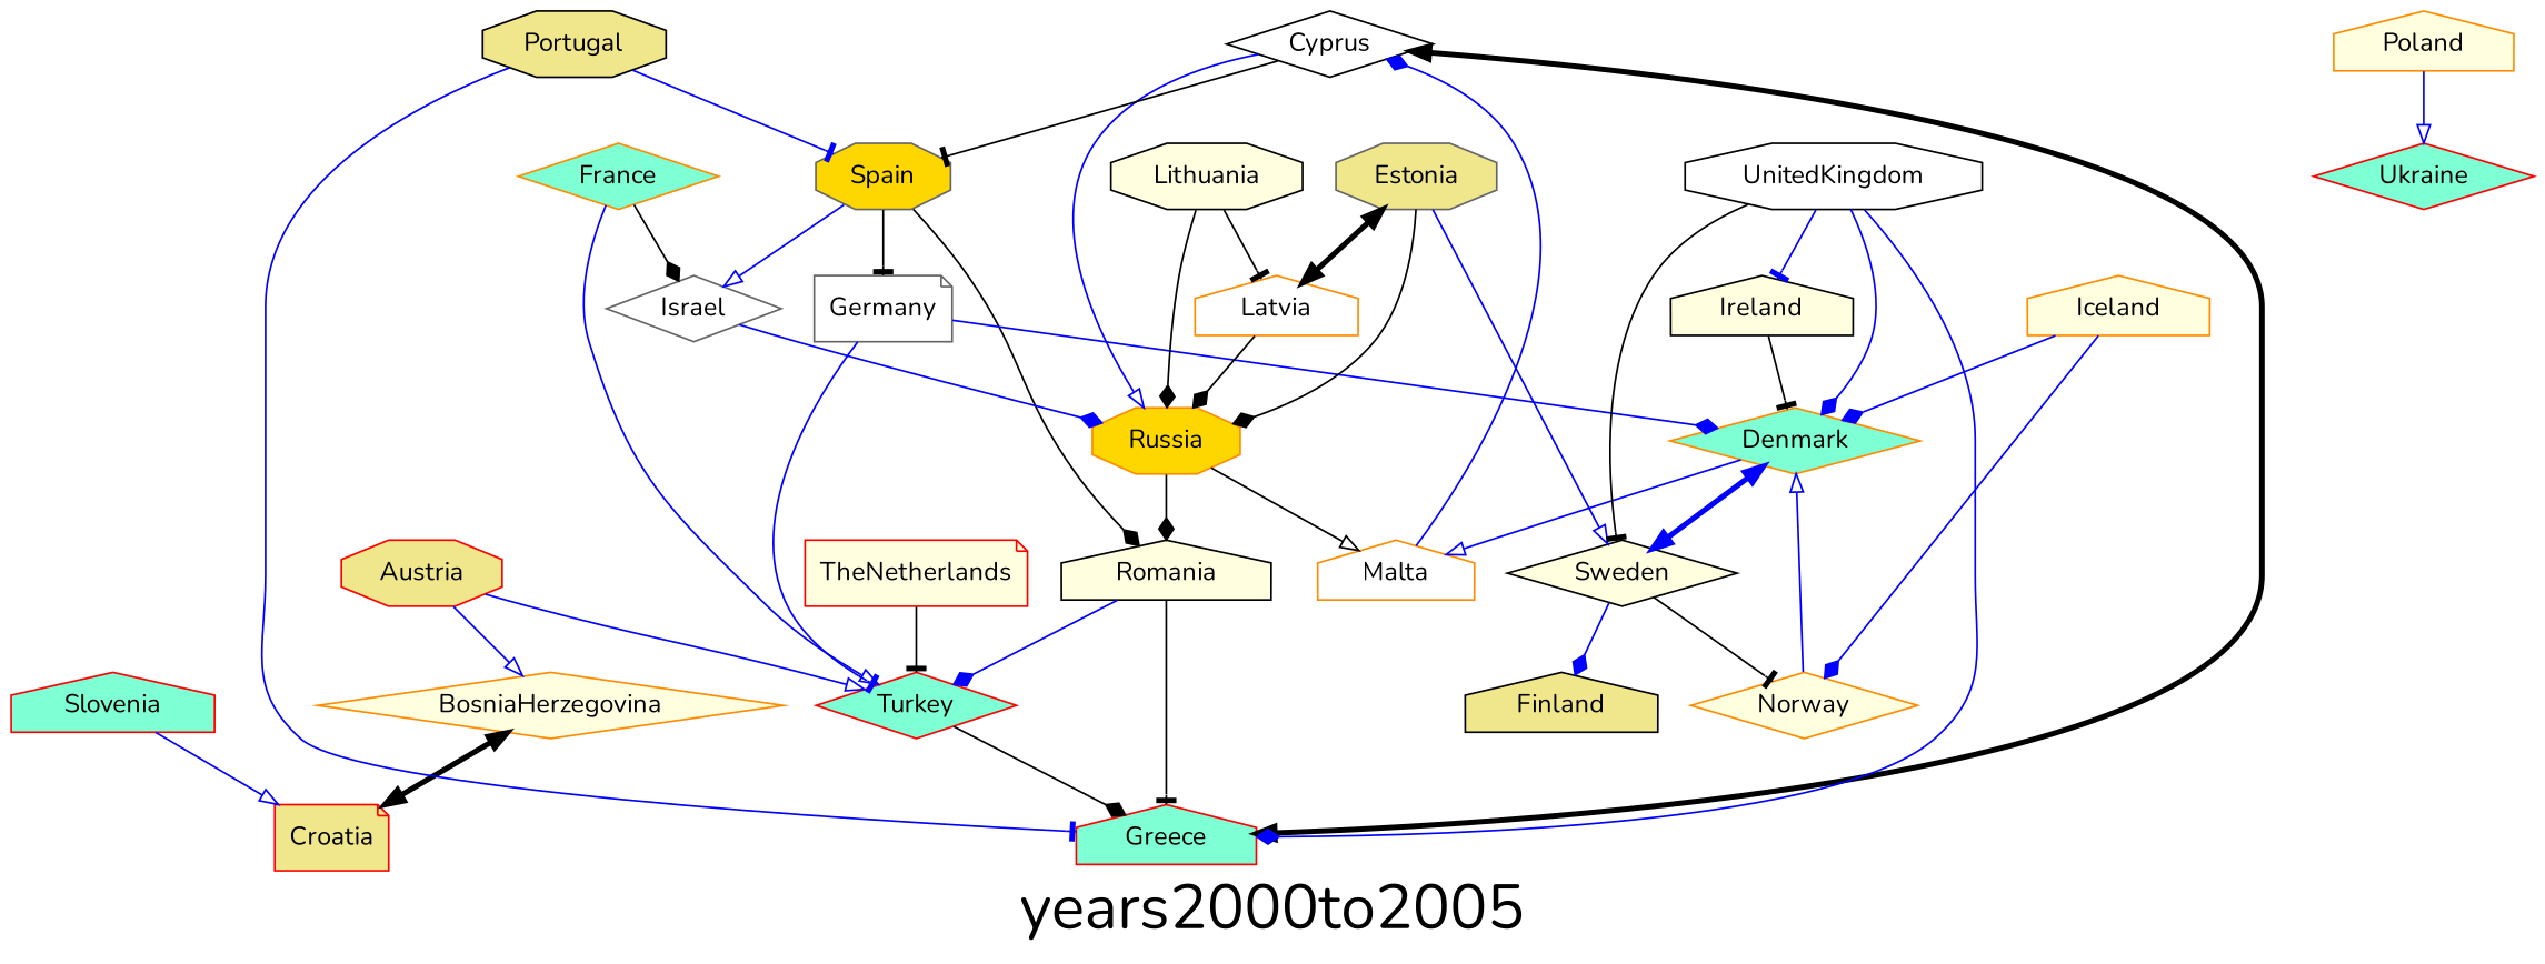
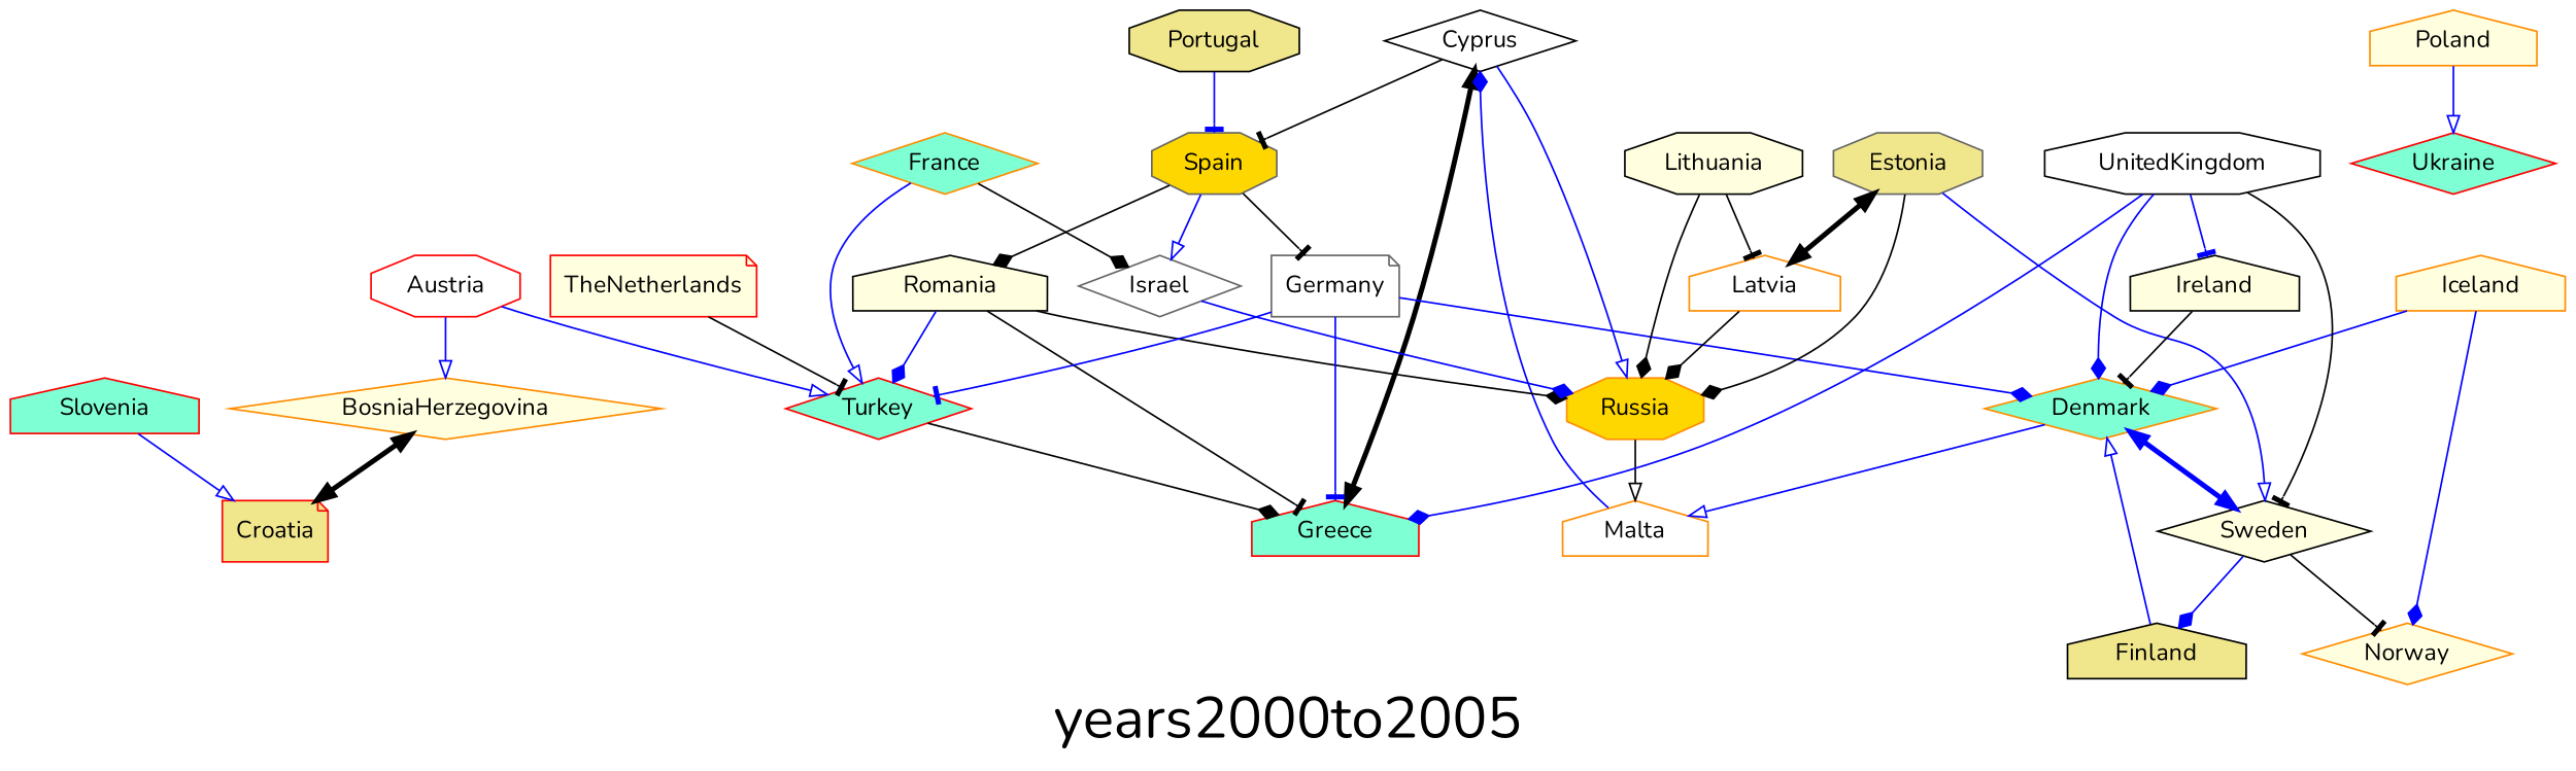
  digraph {
    fontname=Nunito
    fontsize=34
    label=years2000to2005
    node [color=darkorange fillcolor=lightyellow fontname=Nunito shape=diamond style=filled]
    edge [arrowhead=diamond color=blue fontname=Nunito]
-   Austria [color=red fillcolor=khaki shape=octagon]
+   Austria [color=red fillcolor=white shape=octagon]
    BosniaHerzegovina
    Turkey [color=red fillcolor=aquamarine]
    Croatia [color=red fillcolor=khaki shape=note]
    Greece [color=red fillcolor=aquamarine shape=house]
    Cyprus [color=black fillcolor=white]
    Russia [fillcolor=gold shape=octagon]
    Spain [color=gray40 fillcolor=gold shape=octagon]
    Malta [fillcolor=white shape=house]
    Romania [color=black shape=house]
    Germany [color=gray40 fillcolor=white shape=note]
    Israel [color=gray40 fillcolor=white]
    Denmark [fillcolor=aquamarine]
    Sweden [color=black]
    Norway
    Finland [color=black fillcolor=khaki shape=house]
    Estonia [color=gray40 fillcolor=khaki shape=octagon]
    Latvia [fillcolor=white shape=house]
    France [fillcolor=aquamarine]
    Iceland [shape=house]
    Ireland [color=black shape=house]
    Lithuania [color=black shape=octagon]
    Poland [shape=house]
    Ukraine [color=red fillcolor=aquamarine]
    Portugal [color=black fillcolor=khaki shape=octagon]
    Slovenia [color=red fillcolor=aquamarine shape=house]
    TheNetherlands [color=red shape=note]
    UnitedKingdom [color=black fillcolor=white shape=octagon]
    Austria -> BosniaHerzegovina [arrowhead=onormal]
    Austria -> Turkey [arrowhead=onormal]
    BosniaHerzegovina -> Croatia [color=black dir=both penwidth=3 arrowhead=""]
    Turkey -> Greece [color=black]
    Cyprus -> Greece [color=black dir=both penwidth=3 arrowhead=""]
    Cyprus -> Russia [arrowhead=onormal]
    Cyprus -> Spain [arrowhead=tee color=black]
    Russia -> Malta [arrowhead=onormal color=black]
-   Russia -> Romania [color=black]
+   Romania -> Russia [color=black]
    Spain -> Romania [color=black]
    Spain -> Germany [arrowhead=tee color=black]
    Spain -> Israel [arrowhead=onormal]
    Malta -> Cyprus
    Romania -> Turkey
    Romania -> Greece [arrowhead=tee color=black]
    Germany -> Turkey [arrowhead=tee]
-   Portugal -> Greece [arrowhead=tee]
+   Germany -> Greece [arrowhead=tee]
    Germany -> Denmark
    Israel -> Russia
    Denmark -> Malta [arrowhead=onormal]
    Denmark -> Sweden [dir=both penwidth=3 arrowhead=""]
    Sweden -> Norway [arrowhead=tee color=black]
    Sweden -> Finland
-   Norway -> Denmark [arrowhead=onormal]
+   Finland -> Denmark [arrowhead=onormal]
    Estonia -> Russia [color=black]
    Estonia -> Sweden [arrowhead=onormal]
    Estonia -> Latvia [color=black dir=both penwidth=3 arrowhead=""]
    Latvia -> Russia [color=black]
    France -> Turkey [arrowhead=onormal]
    France -> Israel [color=black]
    Iceland -> Denmark
    Iceland -> Norway
    Ireland -> Denmark [arrowhead=tee color=black]
    Lithuania -> Russia [color=black]
    Lithuania -> Latvia [arrowhead=tee color=black]
    Poland -> Ukraine [arrowhead=onormal]
    Portugal -> Spain [arrowhead=tee]
    Slovenia -> Croatia [arrowhead=onormal]
    TheNetherlands -> Turkey [arrowhead=tee color=black]
    UnitedKingdom -> Greece
    UnitedKingdom -> Denmark
    UnitedKingdom -> Sweden [arrowhead=tee color=black]
    UnitedKingdom -> Ireland [arrowhead=tee]
  }
